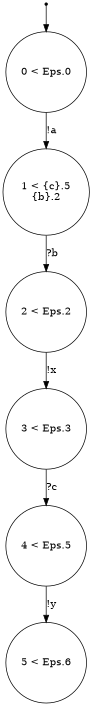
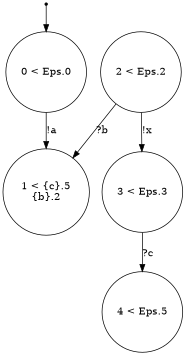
  digraph {
    node [shape=circle]
    ENTRY [shape=point]
    n2 [label="0 < Eps.0\n"]
    n3 [label="1 < {c}.5\n{b}.2\n"]
    n4 [label="4 < Eps.5\n"]
-   n5 [label="5 < Eps.6\n"]
    n6 [label="3 < Eps.3\n"]
    n7 [label="2 < Eps.2\n"]
    ENTRY -> n2
    n2 -> n3 [label="!a"]
-   n3 -> n7 [label="?b"]
-   n4 -> n5 [label="!y"]
+   n7 -> n3 [label="?b"]
    n6 -> n4 [label="?c"]
    n7 -> n6 [label="!x"]
  }
